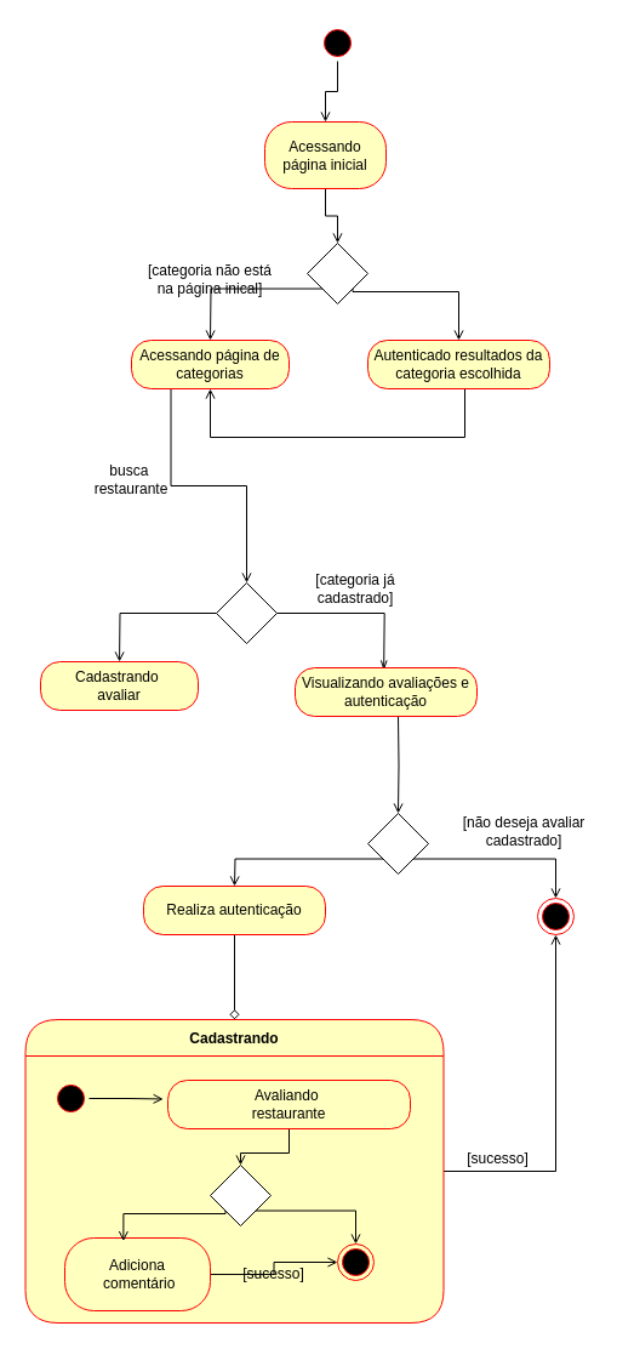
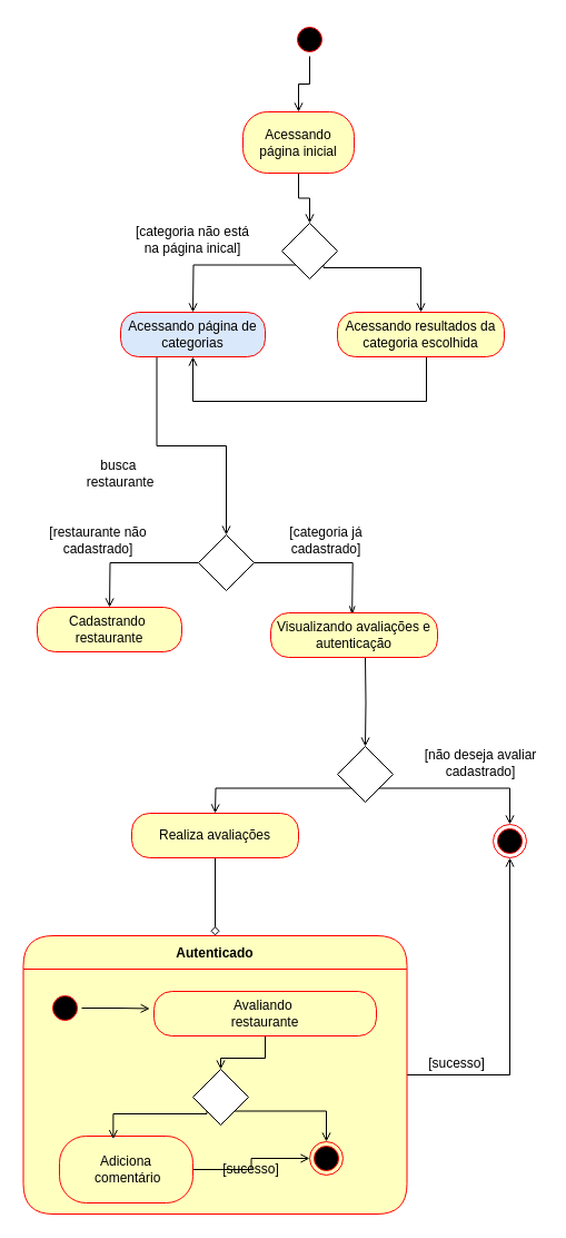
  <mxCell id="0" />
  <mxCell id="1" parent="0" />
  <mxCell id="2" style="edgeStyle=orthogonalEdgeStyle;rounded=0;orthogonalLoop=1;jettySize=auto;html=1;exitX=0.5;exitY=1;exitDx=0;exitDy=0;entryX=0.5;entryY=0;entryDx=0;entryDy=0;endArrow=open;endFill=0;" edge="1" parent="1" source="3" target="20"><mxGeometry relative="1" as="geometry" /></mxCell>
  <mxCell id="3" value="" style="ellipse;html=1;shape=startState;fillColor=#000000;strokeColor=#ff0000;" vertex="1" parent="1"><mxGeometry x="263" y="20" width="30" height="30" as="geometry" /></mxCell>
  <mxCell id="4" style="edgeStyle=orthogonalEdgeStyle;rounded=0;orthogonalLoop=1;jettySize=auto;html=1;exitX=0;exitY=1;exitDx=0;exitDy=0;endArrow=open;endFill=0;" edge="1" parent="1" source="6"><mxGeometry relative="1" as="geometry"><mxPoint x="173" y="280" as="targetPoint" /></mxGeometry></mxCell>
  <mxCell id="5" style="edgeStyle=orthogonalEdgeStyle;rounded=0;orthogonalLoop=1;jettySize=auto;html=1;exitX=1;exitY=1;exitDx=0;exitDy=0;entryX=0.5;entryY=0;entryDx=0;entryDy=0;endArrow=open;endFill=0;" edge="1" parent="1" source="6" target="23"><mxGeometry relative="1" as="geometry"><Array as="points"><mxPoint x="290" y="240" /><mxPoint x="378" y="240" /></Array></mxGeometry></mxCell>
  <mxCell id="6" value="" style="rhombus;whiteSpace=wrap;html=1;" vertex="1" parent="1"><mxGeometry x="253" y="200" width="50" height="50" as="geometry" /></mxCell>
  <mxCell id="7" style="edgeStyle=orthogonalEdgeStyle;rounded=0;orthogonalLoop=1;jettySize=auto;html=1;exitX=0.5;exitY=1;exitDx=0;exitDy=0;entryX=0.5;entryY=1;entryDx=0;entryDy=0;endArrow=open;endFill=0;" edge="1" parent="1"><mxGeometry relative="1" as="geometry"><mxPoint x="383" y="320" as="sourcePoint" /><mxPoint x="173" y="320" as="targetPoint" /><Array as="points"><mxPoint x="383" y="360" /><mxPoint x="173" y="360" /></Array></mxGeometry></mxCell>
- <mxCell id="8" value="[categoria não está na página inical]" style="text;html=1;align=center;verticalAlign=middle;whiteSpace=wrap;rounded=0;" vertex="1" parent="1"><mxGeometry x="118" y="215" width="110" height="30" as="geometry" /></mxCell>
+ <mxCell id="8" value="[categoria não está na página inical]" style="text;html=1;align=center;verticalAlign=middle;whiteSpace=wrap;rounded=0;" vertex="1" parent="1"><mxGeometry x="118" y="200" width="110" height="30" as="geometry" /></mxCell>
  <mxCell id="9" style="edgeStyle=orthogonalEdgeStyle;rounded=0;orthogonalLoop=1;jettySize=auto;html=1;exitX=0;exitY=0.5;exitDx=0;exitDy=0;endArrow=open;endFill=0;" edge="1" parent="1" source="10"><mxGeometry relative="1" as="geometry"><mxPoint x="98.043" y="545" as="targetPoint" /></mxGeometry></mxCell>
  <mxCell id="10" value="&lt;span style=&quot;color: rgba(0, 0, 0, 0); font-family: monospace; font-size: 0px; text-align: start; text-wrap-mode: nowrap;&quot;&gt;%3CmxGraphModel%3E%3Croot%3E%3CmxCell%20id%3D%220%22%2F%3E%3CmxCell%20id%3D%221%22%20parent%3D%220%22%2F%3E%3CmxCell%20id%3D%222%22%20value%3D%22%22%20style%3D%22rhombus%3BwhiteSpace%3Dwrap%3Bhtml%3D1%3B%22%20vertex%3D%221%22%20parent%3D%221%22%3E%3CmxGeometry%20x%3D%22105%22%20y%3D%22480%22%20width%3D%2250%22%20height%3D%2250%22%20as%3D%22geometry%22%2F%3E%3C%2FmxCell%3E%3C%2Froot%3E%3C%2FmxGraphModel%3E&lt;/span&gt;" style="rhombus;whiteSpace=wrap;html=1;" vertex="1" parent="1"><mxGeometry x="178" y="480" width="50" height="50" as="geometry" /></mxCell>
- <mxCell id="11" value="busca&amp;nbsp;&lt;div&gt;restaurante&lt;/div&gt;" style="text;html=1;align=center;verticalAlign=middle;whiteSpace=wrap;rounded=0;" vertex="1" parent="1"><mxGeometry x="53" y="380" width="110" height="30" as="geometry" /></mxCell>
+ <mxCell id="11" value="busca&amp;nbsp;&lt;div&gt;restaurante&lt;/div&gt;" style="text;html=1;align=center;verticalAlign=middle;whiteSpace=wrap;rounded=0;" vertex="1" parent="1"><mxGeometry x="53" y="410" width="110" height="30" as="geometry" /></mxCell>
  <mxCell id="12" style="edgeStyle=orthogonalEdgeStyle;rounded=0;orthogonalLoop=1;jettySize=auto;html=1;exitX=0.5;exitY=1;exitDx=0;exitDy=0;entryX=0.5;entryY=0;entryDx=0;entryDy=0;endArrow=open;endFill=0;" edge="1" parent="1" target="18"><mxGeometry relative="1" as="geometry"><mxPoint x="328" y="590" as="sourcePoint" /></mxGeometry></mxCell>
  <mxCell id="13" style="edgeStyle=orthogonalEdgeStyle;rounded=0;orthogonalLoop=1;jettySize=auto;html=1;exitX=1;exitY=0.5;exitDx=0;exitDy=0;entryX=0.421;entryY=0.05;entryDx=0;entryDy=0;entryPerimeter=0;endArrow=openThin;endFill=0;" edge="1" parent="1" source="10"><mxGeometry relative="1" as="geometry"><mxPoint x="316.15" y="552" as="targetPoint" /></mxGeometry></mxCell>
+ <mxCell id="14" value="[restaurante não cadastrado]" style="text;html=1;align=center;verticalAlign=middle;whiteSpace=wrap;rounded=0;" vertex="1" parent="1"><mxGeometry x="33" y="470" width="110" height="30" as="geometry" /></mxCell>
  <mxCell id="15" value="[categoria já cadastrado]" style="text;html=1;align=center;verticalAlign=middle;whiteSpace=wrap;rounded=0;" vertex="1" parent="1"><mxGeometry x="238" y="470" width="110" height="30" as="geometry" /></mxCell>
  <mxCell id="16" style="edgeStyle=orthogonalEdgeStyle;rounded=0;orthogonalLoop=1;jettySize=auto;html=1;exitX=0;exitY=1;exitDx=0;exitDy=0;endArrow=open;endFill=0;" edge="1" parent="1" source="18"><mxGeometry relative="1" as="geometry"><mxPoint x="193" y="730" as="targetPoint" /></mxGeometry></mxCell>
  <mxCell id="17" style="edgeStyle=orthogonalEdgeStyle;rounded=0;orthogonalLoop=1;jettySize=auto;html=1;exitX=1;exitY=1;exitDx=0;exitDy=0;entryX=0.5;entryY=0;entryDx=0;entryDy=0;endArrow=open;endFill=0;" edge="1" parent="1" source="18" target="29"><mxGeometry relative="1" as="geometry" /></mxCell>
  <mxCell id="18" value="" style="rhombus;whiteSpace=wrap;html=1;" vertex="1" parent="1"><mxGeometry x="303" y="670" width="50" height="50" as="geometry" /></mxCell>
  <mxCell id="19" style="edgeStyle=orthogonalEdgeStyle;rounded=0;orthogonalLoop=1;jettySize=auto;html=1;exitX=0.5;exitY=1;exitDx=0;exitDy=0;entryX=0.5;entryY=0;entryDx=0;entryDy=0;endArrow=open;endFill=0;" edge="1" parent="1" source="20" target="6"><mxGeometry relative="1" as="geometry" /></mxCell>
  <mxCell id="20" value="Acessando página inicial" style="rounded=1;whiteSpace=wrap;html=1;arcSize=40;fontColor=#000000;fillColor=#ffffc0;strokeColor=#ff0000;" vertex="1" parent="1"><mxGeometry x="218" y="100" width="100" height="55" as="geometry" /></mxCell>
  <mxCell id="21" style="edgeStyle=orthogonalEdgeStyle;rounded=0;orthogonalLoop=1;jettySize=auto;html=1;exitX=0.25;exitY=1;exitDx=0;exitDy=0;entryX=0.5;entryY=0;entryDx=0;entryDy=0;endArrow=open;endFill=0;" edge="1" parent="1" source="22" target="10"><mxGeometry relative="1" as="geometry" /></mxCell>
- <mxCell id="22" value="Acessando página de categorias" style="rounded=1;whiteSpace=wrap;html=1;arcSize=40;fontColor=#000000;fillColor=#ffffc0;strokeColor=#ff0000;" vertex="1" parent="1"><mxGeometry x="108" y="280" width="130" height="40" as="geometry" /></mxCell>
- <mxCell id="23" value="Autenticado resultados da categoria escolhida" style="rounded=1;whiteSpace=wrap;html=1;arcSize=40;fontColor=#000000;fillColor=#ffffc0;strokeColor=#ff0000;" vertex="1" parent="1"><mxGeometry x="303" y="280" width="150" height="40" as="geometry" /></mxCell>
- <mxCell id="24" value="Cadastrando&amp;nbsp;&lt;div&gt;avaliar&lt;/div&gt;" style="rounded=1;whiteSpace=wrap;html=1;arcSize=40;fontColor=#000000;fillColor=#ffffc0;strokeColor=#ff0000;" vertex="1" parent="1"><mxGeometry x="33" y="545" width="130" height="40" as="geometry" /></mxCell>
+ <mxCell id="22" value="Acessando página de categorias" style="rounded=1;whiteSpace=wrap;html=1;arcSize=40;fontColor=#000000;fillColor=#dae8fc;strokeColor=#ff0000;" vertex="1" parent="1"><mxGeometry x="108" y="280" width="130" height="40" as="geometry" /></mxCell>
+ <mxCell id="23" value="Acessando resultados da categoria escolhida" style="rounded=1;whiteSpace=wrap;html=1;arcSize=40;fontColor=#000000;fillColor=#ffffc0;strokeColor=#ff0000;" vertex="1" parent="1"><mxGeometry x="303" y="280" width="150" height="40" as="geometry" /></mxCell>
+ <mxCell id="24" value="Cadastrando&amp;nbsp;&lt;div&gt;restaurante&lt;/div&gt;" style="rounded=1;whiteSpace=wrap;html=1;arcSize=40;fontColor=#000000;fillColor=#ffffc0;strokeColor=#ff0000;" vertex="1" parent="1"><mxGeometry x="33" y="545" width="130" height="40" as="geometry" /></mxCell>
  <mxCell id="25" value="Visualizando avaliações e autenticação" style="rounded=1;whiteSpace=wrap;html=1;arcSize=40;fontColor=#000000;fillColor=#ffffc0;strokeColor=#ff0000;" vertex="1" parent="1"><mxGeometry x="243" y="550" width="150" height="40" as="geometry" /></mxCell>
  <mxCell id="26" style="edgeStyle=orthogonalEdgeStyle;rounded=0;orthogonalLoop=1;jettySize=auto;html=1;exitX=0.5;exitY=1;exitDx=0;exitDy=0;entryX=0.5;entryY=0;entryDx=0;entryDy=0;endArrow=diamond;endFill=0;" edge="1" parent="1" source="27" target="31"><mxGeometry relative="1" as="geometry" /></mxCell>
- <mxCell id="27" value="Realiza autenticação" style="rounded=1;whiteSpace=wrap;html=1;arcSize=40;fontColor=#000000;fillColor=#ffffc0;strokeColor=#ff0000;" vertex="1" parent="1"><mxGeometry x="118" y="730" width="150" height="40" as="geometry" /></mxCell>
+ <mxCell id="27" value="Realiza avaliações" style="rounded=1;whiteSpace=wrap;html=1;arcSize=40;fontColor=#000000;fillColor=#ffffc0;strokeColor=#ff0000;" vertex="1" parent="1"><mxGeometry x="118" y="730" width="150" height="40" as="geometry" /></mxCell>
  <mxCell id="28" value="[não deseja avaliar cadastrado]" style="text;html=1;align=center;verticalAlign=middle;whiteSpace=wrap;rounded=0;" vertex="1" parent="1"><mxGeometry x="377" y="670" width="110" height="30" as="geometry" /></mxCell>
  <mxCell id="29" value="" style="ellipse;html=1;shape=endState;fillColor=#000000;strokeColor=#ff0000;" vertex="1" parent="1"><mxGeometry x="443" y="740" width="30" height="30" as="geometry" /></mxCell>
  <mxCell id="30" style="edgeStyle=orthogonalEdgeStyle;rounded=0;orthogonalLoop=1;jettySize=auto;html=1;exitX=1;exitY=0.5;exitDx=0;exitDy=0;entryX=0.5;entryY=1;entryDx=0;entryDy=0;endArrow=open;endFill=0;" edge="1" parent="1" source="31" target="29"><mxGeometry relative="1" as="geometry" /></mxCell>
- <mxCell id="31" value="Cadastrando" style="swimlane;fontStyle=1;align=center;verticalAlign=middle;childLayout=stackLayout;horizontal=1;startSize=30;horizontalStack=0;resizeParent=0;resizeLast=1;container=0;fontColor=#000000;collapsible=0;rounded=1;arcSize=30;strokeColor=#ff0000;fillColor=#ffffc0;swimlaneFillColor=#ffffc0;dropTarget=0;" vertex="1" parent="1"><mxGeometry x="20.5" y="840" width="345" height="250" as="geometry" /></mxCell>
+ <mxCell id="31" value="Autenticado" style="swimlane;fontStyle=1;align=center;verticalAlign=middle;childLayout=stackLayout;horizontal=1;startSize=30;horizontalStack=0;resizeParent=0;resizeLast=1;container=0;fontColor=#000000;collapsible=0;rounded=1;arcSize=30;strokeColor=#ff0000;fillColor=#ffffc0;swimlaneFillColor=#ffffc0;dropTarget=0;" vertex="1" parent="1"><mxGeometry x="20.5" y="840" width="345" height="250" as="geometry" /></mxCell>
  <mxCell id="32" value="" style="ellipse;html=1;shape=startState;fillColor=#000000;strokeColor=#ff0000;" vertex="1" parent="1"><mxGeometry x="43" y="890" width="30" height="30" as="geometry" /></mxCell>
  <mxCell id="33" style="edgeStyle=orthogonalEdgeStyle;rounded=0;orthogonalLoop=1;jettySize=auto;html=1;exitX=0.5;exitY=1;exitDx=0;exitDy=0;entryX=0;entryY=0.5;entryDx=0;entryDy=0;endArrow=open;endFill=0;" edge="1" parent="1" source="34" target="37"><mxGeometry relative="1" as="geometry" /></mxCell>
  <mxCell id="34" value="Avaliando&amp;nbsp;&lt;div&gt;restaurante&lt;/div&gt;" style="rounded=1;whiteSpace=wrap;html=1;arcSize=40;fontColor=#000000;fillColor=#ffffc0;strokeColor=#ff0000;" vertex="1" parent="1"><mxGeometry x="138" y="890" width="200" height="40" as="geometry" /></mxCell>
  <mxCell id="35" style="edgeStyle=orthogonalEdgeStyle;rounded=0;orthogonalLoop=1;jettySize=auto;html=1;exitX=1;exitY=0.5;exitDx=0;exitDy=0;entryX=-0.019;entryY=0.387;entryDx=0;entryDy=0;entryPerimeter=0;endArrow=open;endFill=0;" edge="1" parent="1" source="32" target="34"><mxGeometry relative="1" as="geometry" /></mxCell>
  <mxCell id="36" style="edgeStyle=orthogonalEdgeStyle;rounded=0;orthogonalLoop=1;jettySize=auto;html=1;exitX=1;exitY=0;exitDx=0;exitDy=0;endArrow=open;endFill=0;" edge="1" parent="1" source="37" target="41"><mxGeometry relative="1" as="geometry" /></mxCell>
  <mxCell id="37" value="" style="rhombus;whiteSpace=wrap;html=1;direction=south;" vertex="1" parent="1"><mxGeometry x="173" y="960" width="50" height="50" as="geometry" /></mxCell>
  <mxCell id="38" style="edgeStyle=orthogonalEdgeStyle;rounded=0;orthogonalLoop=1;jettySize=auto;html=1;exitX=1;exitY=0.5;exitDx=0;exitDy=0;entryX=0;entryY=0.5;entryDx=0;entryDy=0;endArrow=open;endFill=0;" edge="1" parent="1" source="39" target="41"><mxGeometry relative="1" as="geometry" /></mxCell>
  <mxCell id="39" value="Adiciona&lt;div&gt;&amp;nbsp;comentário&lt;/div&gt;" style="rounded=1;whiteSpace=wrap;html=1;arcSize=40;fontColor=#000000;fillColor=#ffffc0;strokeColor=#ff0000;" vertex="1" parent="1"><mxGeometry x="53" y="1020" width="120" height="60" as="geometry" /></mxCell>
  <mxCell id="40" style="edgeStyle=orthogonalEdgeStyle;rounded=0;orthogonalLoop=1;jettySize=auto;html=1;exitX=1;exitY=1;exitDx=0;exitDy=0;entryX=0.403;entryY=0.044;entryDx=0;entryDy=0;entryPerimeter=0;endArrow=open;endFill=0;" edge="1" parent="1" source="37" target="39"><mxGeometry relative="1" as="geometry"><Array as="points"><mxPoint x="185" y="1000" /><mxPoint x="101" y="1000" /></Array></mxGeometry></mxCell>
  <mxCell id="41" value="" style="ellipse;html=1;shape=endState;fillColor=#000000;strokeColor=#ff0000;" vertex="1" parent="1"><mxGeometry x="278" y="1025" width="30" height="30" as="geometry" /></mxCell>
  <mxCell id="42" value="[sucesso]" style="text;html=1;align=center;verticalAlign=middle;whiteSpace=wrap;rounded=0;" vertex="1" parent="1"><mxGeometry x="183" y="1040" width="85" height="20" as="geometry" /></mxCell>
  <mxCell id="43" value="[sucesso]" style="text;html=1;align=center;verticalAlign=middle;whiteSpace=wrap;rounded=0;" vertex="1" parent="1"><mxGeometry x="368" y="950" width="85" height="10" as="geometry" /></mxCell>
